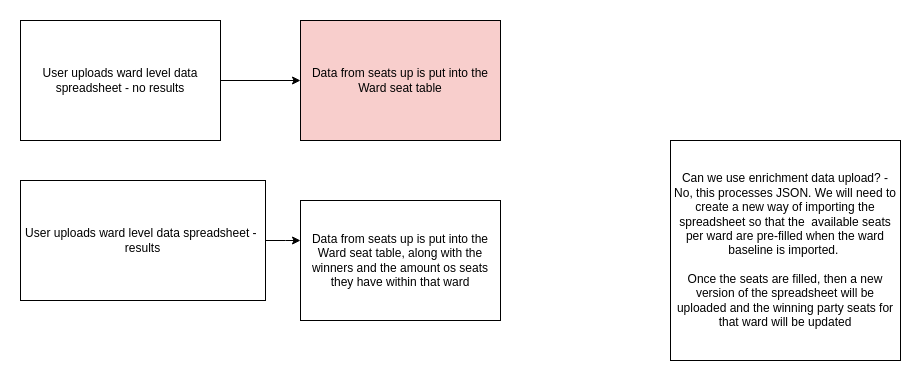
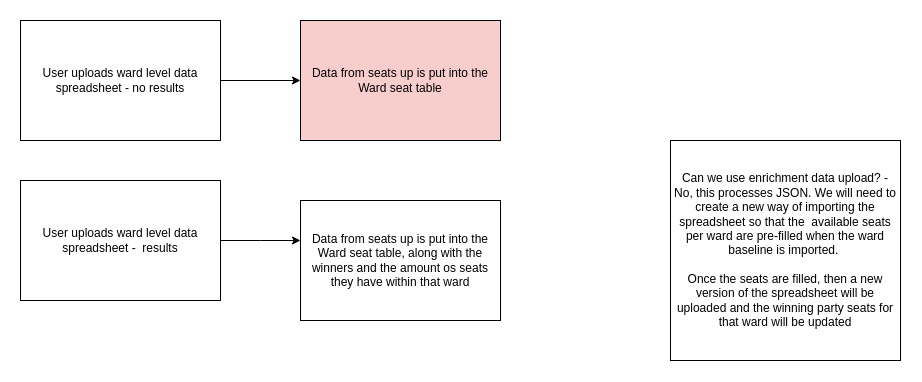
  <mxCell id="0" />
  <mxCell id="1" parent="0" />
  <mxCell id="2" value="" style="edgeStyle=orthogonalEdgeStyle;rounded=0;orthogonalLoop=1;jettySize=auto;html=1;" edge="1" parent="1" source="3" target="4"><mxGeometry relative="1" as="geometry" /></mxCell>
  <mxCell id="3" value="User uploads ward level data spreadsheet - no results" style="rounded=0;whiteSpace=wrap;html=1;" vertex="1" parent="1"><mxGeometry x="20" y="20" width="200" height="120" as="geometry" /></mxCell>
  <mxCell id="4" value="Data from seats up is put into the Ward seat table" style="rounded=0;whiteSpace=wrap;html=1;fillColor=#f8cecc;" vertex="1" parent="1"><mxGeometry x="300" y="20" width="200" height="120" as="geometry" /></mxCell>
  <mxCell id="5" value="Can we use enrichment data upload? - No, this processes JSON. We will need to create a new way of importing the spreadsheet so that the&amp;nbsp; available seats per ward are pre-filled when the ward baseline is imported.&amp;nbsp;&lt;div&gt;&lt;br&gt;&lt;/div&gt;&lt;div&gt;Once the seats are filled, then a new version of the spreadsheet will be uploaded and the winning party seats for that ward will be updated&lt;/div&gt;" style="rounded=0;whiteSpace=wrap;html=1;" vertex="1" parent="1"><mxGeometry x="670" y="140" width="230" height="220" as="geometry" /></mxCell>
  <mxCell id="6" value="" style="edgeStyle=orthogonalEdgeStyle;rounded=0;orthogonalLoop=1;jettySize=auto;html=1;" edge="1" parent="1" source="7"><mxGeometry relative="1" as="geometry"><mxPoint x="300" y="240" as="targetPoint" /></mxGeometry></mxCell>
- <mxCell id="7" value="User uploads ward level data spreadsheet -&amp;nbsp; results" style="rounded=0;whiteSpace=wrap;html=1;" vertex="1" parent="1"><mxGeometry x="20" y="180" width="245" height="120" as="geometry" /></mxCell>
+ <mxCell id="7" value="User uploads ward level data spreadsheet -&amp;nbsp; results" style="rounded=0;whiteSpace=wrap;html=1;" vertex="1" parent="1"><mxGeometry x="20" y="180" width="200" height="120" as="geometry" /></mxCell>
  <mxCell id="8" value="Data from seats up is put into the Ward seat table, along with the winners and the amount os seats they have within that ward" style="rounded=0;whiteSpace=wrap;html=1;" vertex="1" parent="1"><mxGeometry x="300" y="200" width="200" height="120" as="geometry" /></mxCell>
